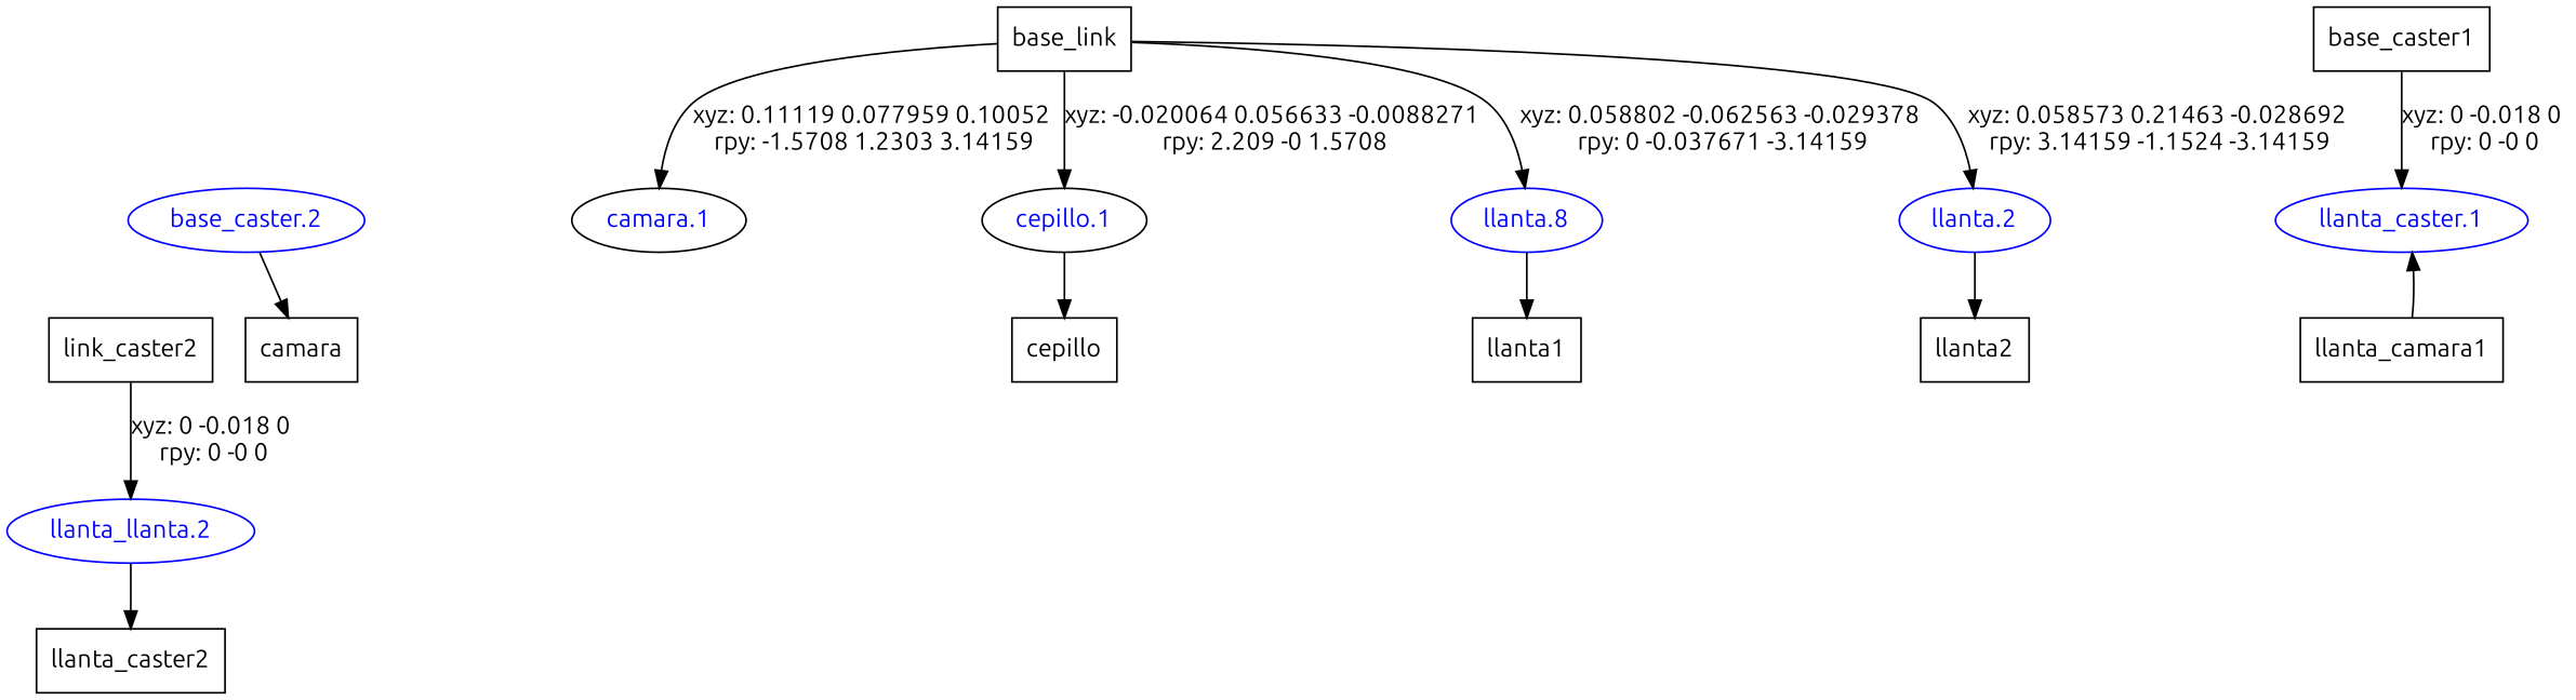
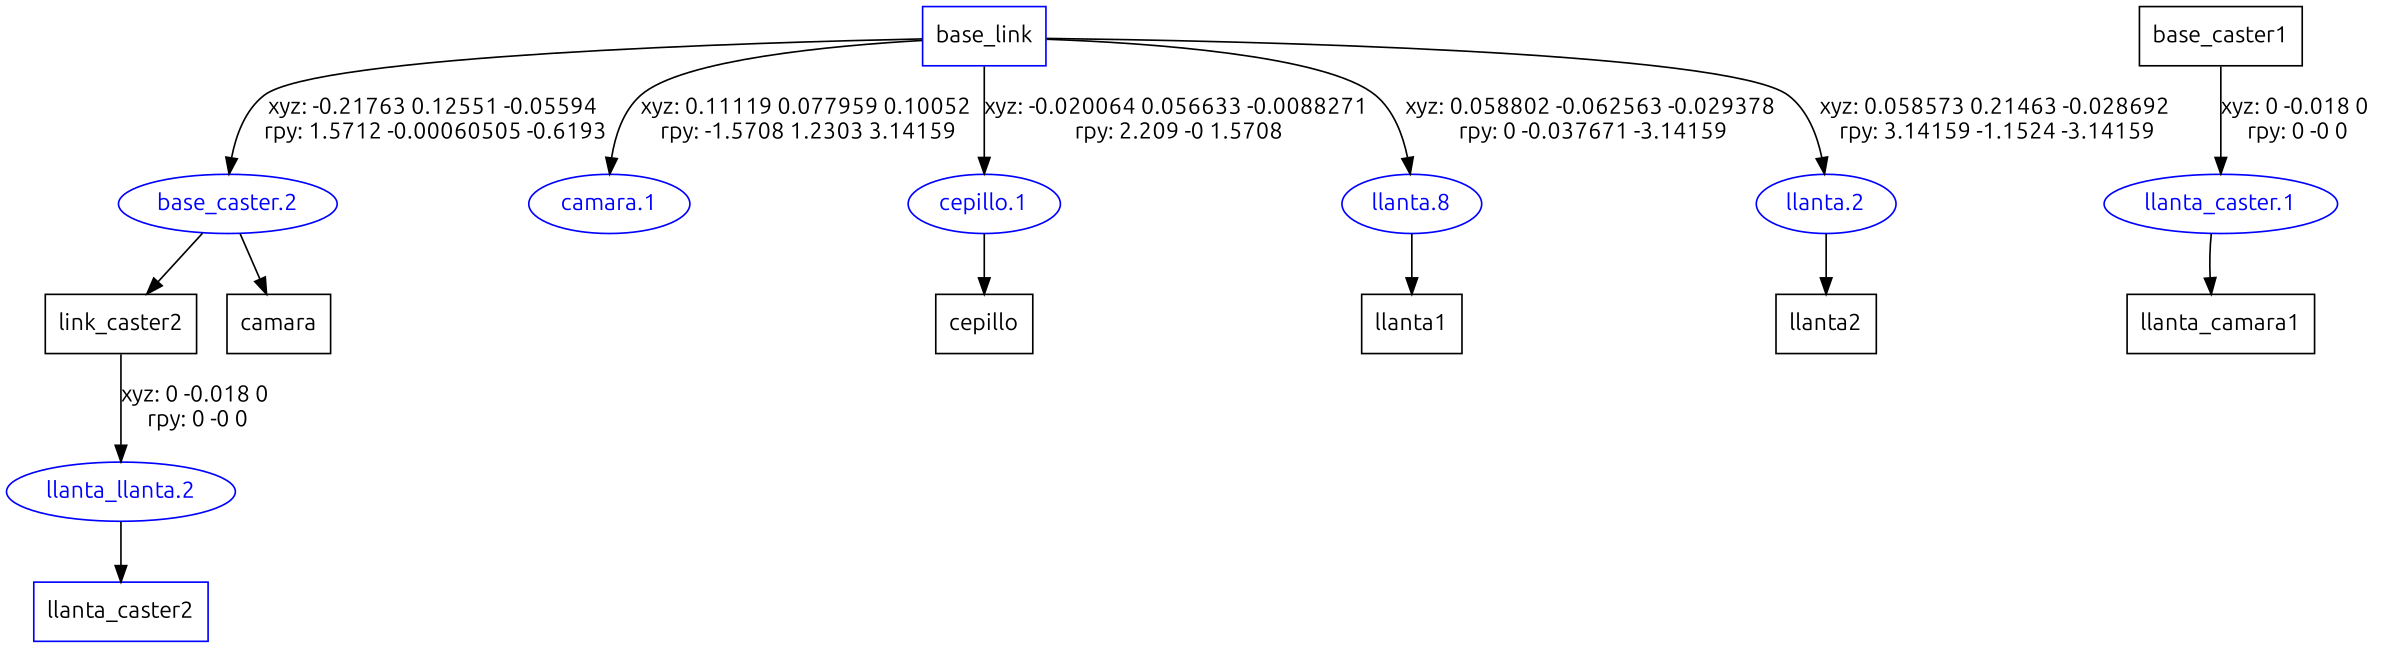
  digraph {
    fontname=Ubuntu
    node [fontname=Ubuntu shape=box]
    edge [fontname=Ubuntu]
-   n1 [label=base_link]
+   n1 [label=base_link color=blue]
    "base_caster.2" [color=blue fontcolor=blue shape=ellipse]
-   "camara.1" [color=black fontcolor=blue shape=ellipse]
-   "cepillo.1" [color=black fontcolor=blue shape=ellipse]
+   "camara.1" [color=blue fontcolor=blue shape=ellipse]
+   "cepillo.1" [color=blue fontcolor=blue shape=ellipse]
    n5 [color=blue fontcolor=blue label="llanta.8" shape=ellipse]
    "llanta.2" [color=blue fontcolor=blue shape=ellipse]
    n7 [label=link_caster2]
    n8 [label=camara]
    n9 [label=cepillo]
    n10 [label=llanta1]
    n11 [label=llanta2]
    n12 [label=base_caster1]
    "llanta_caster.1" [color=blue fontcolor=blue shape=ellipse]
    n14 [label=llanta_camara1]
    n15 [color=blue fontcolor=blue label="llanta_llanta.2" shape=ellipse]
-   n16 [label=llanta_caster2]
+   n16 [label=llanta_caster2 color=blue]
+   n1 -> "base_caster.2" [label="xyz: -0.21763 0.12551 -0.05594 \nrpy: 1.5712 -0.00060505 -0.6193"]
    n1 -> "camara.1" [label="xyz: 0.11119 0.077959 0.10052 \nrpy: -1.5708 1.2303 3.14159"]
    n1 -> "cepillo.1" [label="xyz: -0.020064 0.056633 -0.0088271 \nrpy: 2.209 -0 1.5708"]
    n1 -> n5 [label="xyz: 0.058802 -0.062563 -0.029378 \nrpy: 0 -0.037671 -3.14159"]
    n1 -> "llanta.2" [label="xyz: 0.058573 0.21463 -0.028692 \nrpy: 3.14159 -1.1524 -3.14159"]
+   "base_caster.2" -> n7
    "base_caster.2" -> n8
    "cepillo.1" -> n9
    n5 -> n10
    "llanta.2" -> n11
    n7 -> n15 [label="xyz: 0 -0.018 0 \nrpy: 0 -0 0"]
    n12 -> "llanta_caster.1" [label="xyz: 0 -0.018 0 \nrpy: 0 -0 0"]
-   n14 -> "llanta_caster.1"
+   "llanta_caster.1" -> n14
    n15 -> n16
  }
